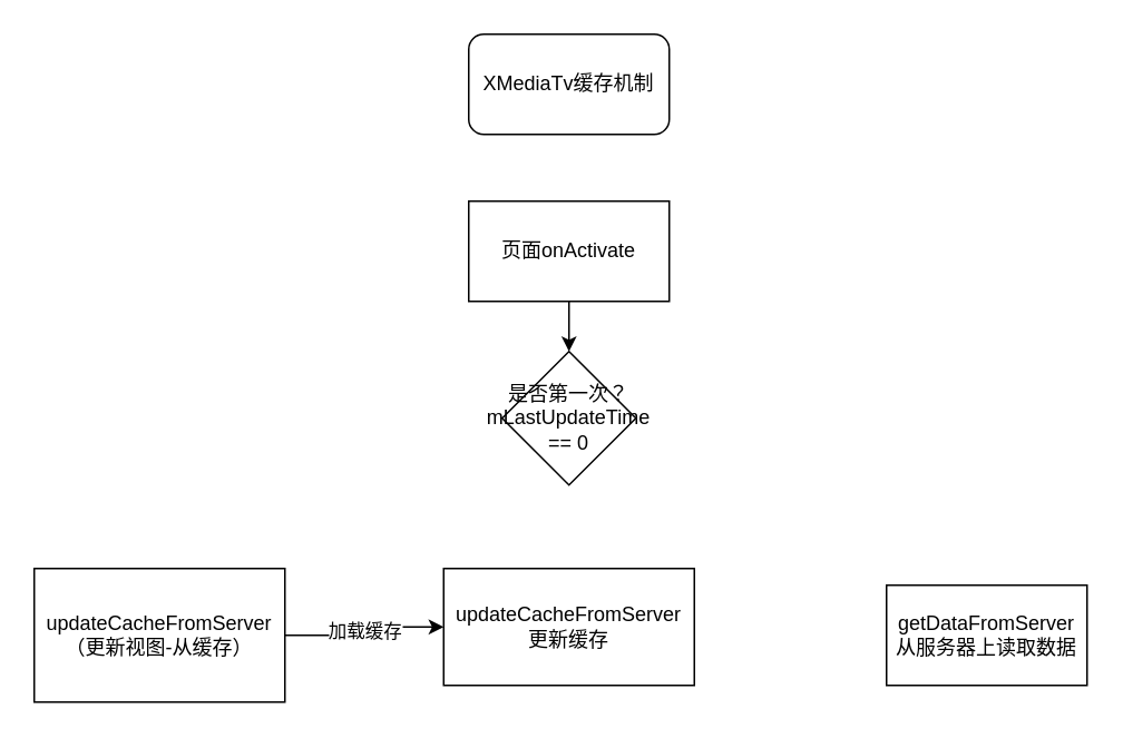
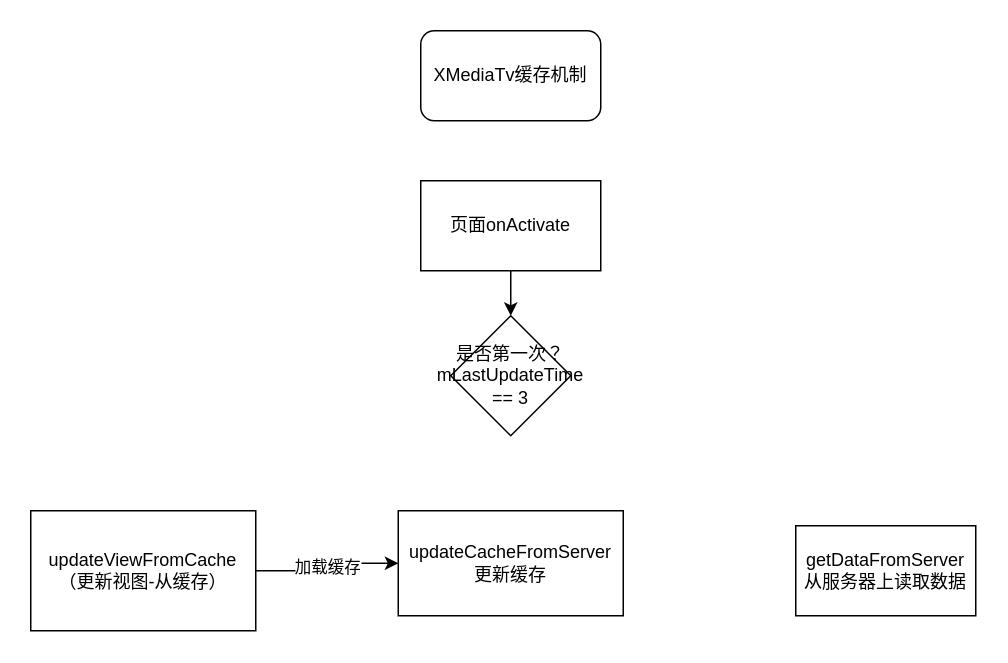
  <mxCell id="0" />
  <mxCell id="1" parent="0" />
  <mxCell id="2" value="XMediaTv缓存机制" style="rounded=1;whiteSpace=wrap;html=1;" vertex="1" parent="1"><mxGeometry x="280" y="20" width="120" height="60" as="geometry" /></mxCell>
  <mxCell id="3" value="updateCacheFromServer&lt;br&gt;更新缓存" style="rounded=0;whiteSpace=wrap;html=1;" vertex="1" parent="1"><mxGeometry x="265" y="340" width="150" height="70" as="geometry" /></mxCell>
  <mxCell id="4" value="getDataFromServer&lt;br&gt;从服务器上读取数据" style="rounded=0;whiteSpace=wrap;html=1;" vertex="1" parent="1"><mxGeometry x="530" y="350" width="120" height="60" as="geometry" /></mxCell>
  <mxCell id="5" value="加载缓存" style="edgeStyle=orthogonalEdgeStyle;rounded=0;orthogonalLoop=1;jettySize=auto;html=1;" edge="1" parent="1" source="6" target="3"><mxGeometry relative="1" as="geometry" /></mxCell>
- <mxCell id="6" value="updateCacheFromServer&lt;br&gt;（更新视图-从缓存）" style="rounded=0;whiteSpace=wrap;html=1;" vertex="1" parent="1"><mxGeometry x="20" y="340" width="150" height="80" as="geometry" /></mxCell>
+ <mxCell id="6" value="updateViewFromCache&lt;br&gt;（更新视图-从缓存）" style="rounded=0;whiteSpace=wrap;html=1;" vertex="1" parent="1"><mxGeometry x="20" y="340" width="150" height="80" as="geometry" /></mxCell>
  <mxCell id="7" value="" style="edgeStyle=orthogonalEdgeStyle;rounded=0;orthogonalLoop=1;jettySize=auto;html=1;" edge="1" parent="1" source="8" target="9"><mxGeometry relative="1" as="geometry" /></mxCell>
  <mxCell id="8" value="页面onActivate" style="rounded=0;whiteSpace=wrap;html=1;" vertex="1" parent="1"><mxGeometry x="280" y="120" width="120" height="60" as="geometry" /></mxCell>
- <mxCell id="9" value="是否第一次？&lt;br&gt;mLastUpdateTime == 0" style="rhombus;whiteSpace=wrap;html=1;" vertex="1" parent="1"><mxGeometry x="300" y="210" width="80" height="80" as="geometry" /></mxCell>
+ <mxCell id="9" value="是否第一次？&lt;br&gt;mLastUpdateTime == 3" style="rhombus;whiteSpace=wrap;html=1;" vertex="1" parent="1"><mxGeometry x="300" y="210" width="80" height="80" as="geometry" /></mxCell>
